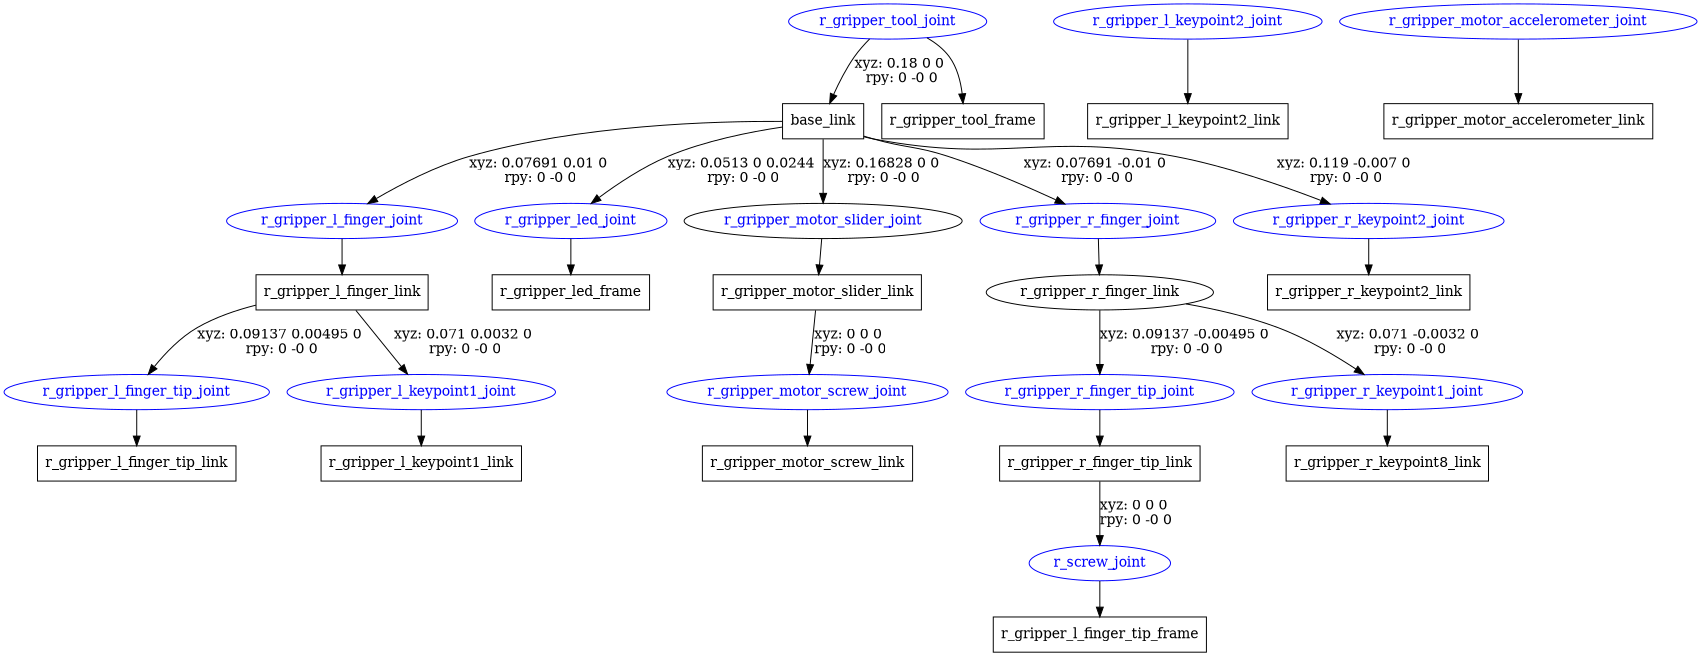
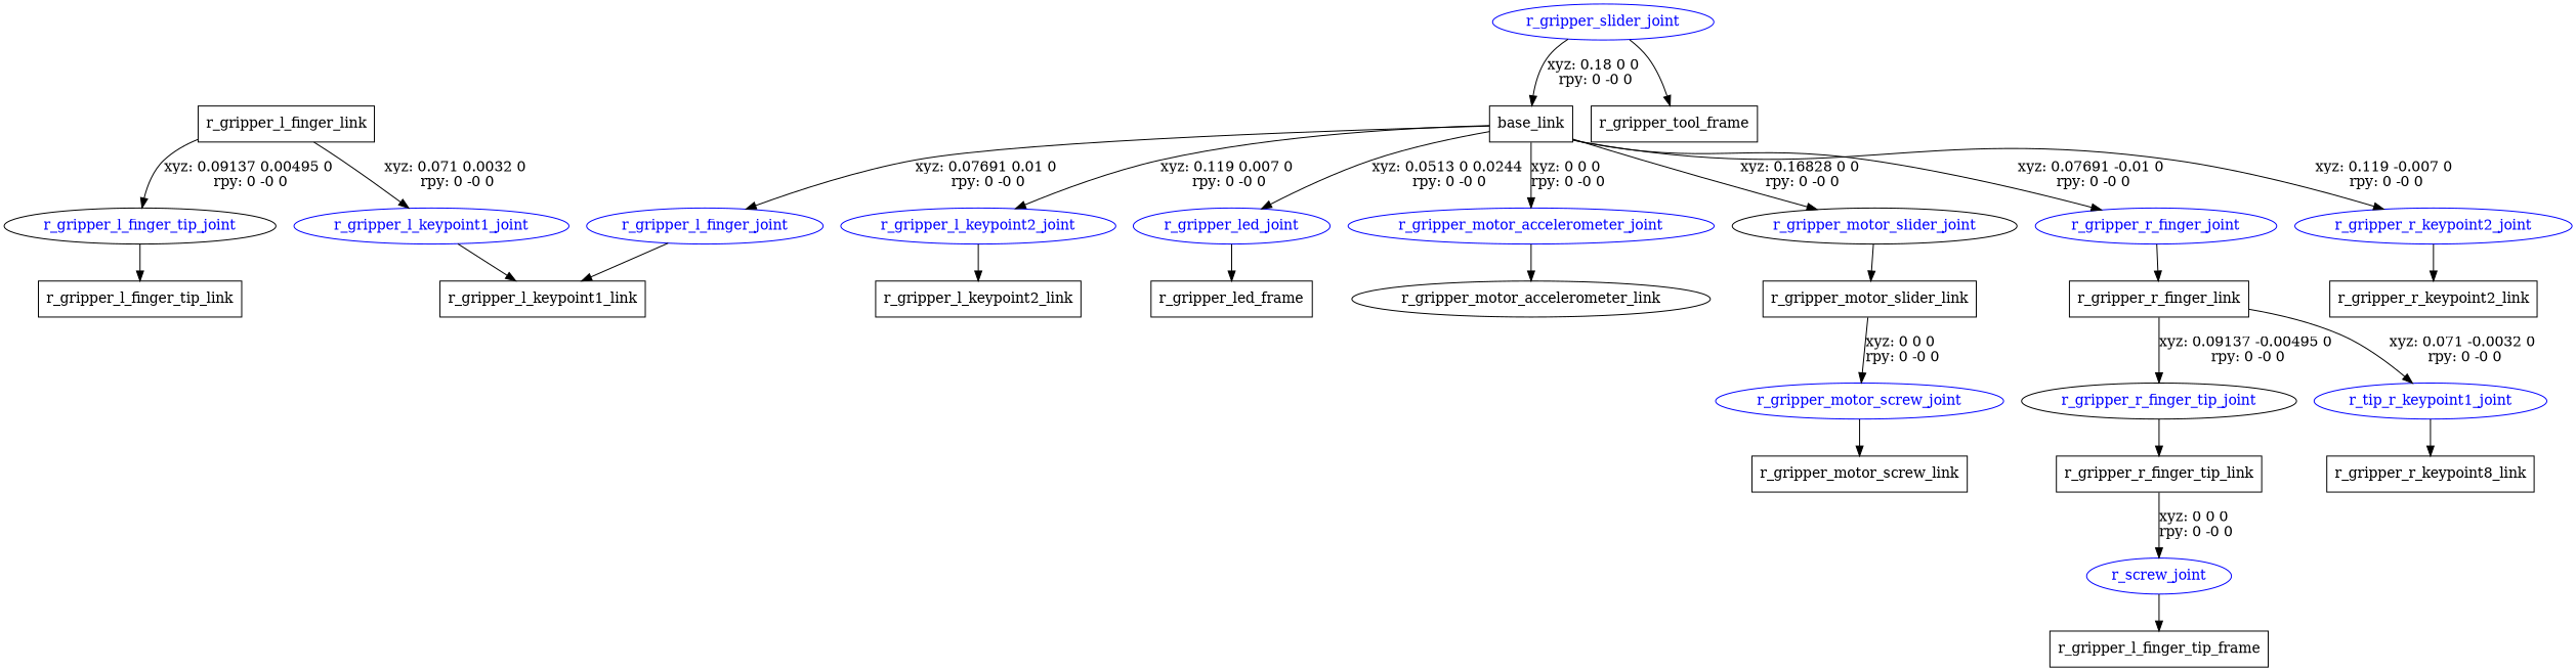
  digraph {
    node [shape=box]
    n1 [label=base_link]
    r_gripper_l_finger_joint [color=blue fontcolor=blue shape=ellipse]
    r_gripper_l_keypoint2_joint [color=blue fontcolor=blue shape=ellipse]
    r_gripper_led_joint [color=blue fontcolor=blue shape=ellipse]
    r_gripper_motor_accelerometer_joint [color=blue fontcolor=blue shape=ellipse]
    r_gripper_motor_slider_joint [color=black fontcolor=blue shape=ellipse]
    r_gripper_r_finger_joint [color=blue fontcolor=blue shape=ellipse]
    r_gripper_r_keypoint2_joint [color=blue fontcolor=blue shape=ellipse]
    n9 [label=r_gripper_l_finger_link]
    n10 [label=r_gripper_l_keypoint2_link]
    n11 [label=r_gripper_led_frame]
-   n12 [label=r_gripper_motor_accelerometer_link]
+   n12 [label=r_gripper_motor_accelerometer_link shape=ellipse]
    n13 [label=r_gripper_motor_slider_link]
-   n14 [label=r_gripper_r_finger_link shape=ellipse]
+   n14 [label=r_gripper_r_finger_link]
    n15 [label=r_gripper_r_keypoint2_link]
-   r_gripper_tool_joint [color=blue fontcolor=blue shape=ellipse]
+   r_gripper_tool_joint [color=blue fontcolor=blue shape=ellipse label=r_gripper_slider_joint]
    n17 [label=r_gripper_tool_frame]
-   r_gripper_l_finger_tip_joint [color=blue fontcolor=blue shape=ellipse]
+   r_gripper_l_finger_tip_joint [color=black fontcolor=blue shape=ellipse]
    r_gripper_l_keypoint1_joint [color=blue fontcolor=blue shape=ellipse]
    n20 [label=r_gripper_l_finger_tip_link]
    n21 [label=r_gripper_l_keypoint1_link]
    r_gripper_motor_screw_joint [color=blue fontcolor=blue shape=ellipse]
    n23 [label=r_gripper_motor_screw_link]
-   r_gripper_r_finger_tip_joint [color=blue fontcolor=blue shape=ellipse]
-   r_gripper_r_keypoint1_joint [color=blue fontcolor=blue shape=ellipse]
+   r_gripper_r_finger_tip_joint [color=black fontcolor=blue shape=ellipse]
+   r_gripper_r_keypoint1_joint [color=blue fontcolor=blue shape=ellipse label=r_tip_r_keypoint1_joint]
    n26 [label=r_gripper_r_finger_tip_link]
    n27 [label=r_gripper_r_keypoint8_link]
    n28 [color=blue fontcolor=blue label=r_screw_joint shape=ellipse]
    n29 [label=r_gripper_l_finger_tip_frame]
    n1 -> r_gripper_l_finger_joint [label="xyz: 0.07691 0.01 0 \nrpy: 0 -0 0"]
+   n1 -> r_gripper_l_keypoint2_joint [label="xyz: 0.119 0.007 0 \nrpy: 0 -0 0"]
    n1 -> r_gripper_led_joint [label="xyz: 0.0513 0 0.0244 \nrpy: 0 -0 0"]
+   n1 -> r_gripper_motor_accelerometer_joint [label="xyz: 0 0 0 \nrpy: 0 -0 0"]
    n1 -> r_gripper_motor_slider_joint [label="xyz: 0.16828 0 0 \nrpy: 0 -0 0"]
    n1 -> r_gripper_r_finger_joint [label="xyz: 0.07691 -0.01 0 \nrpy: 0 -0 0"]
    n1 -> r_gripper_r_keypoint2_joint [label="xyz: 0.119 -0.007 0 \nrpy: 0 -0 0"]
-   r_gripper_l_finger_joint -> n9
+   r_gripper_l_finger_joint -> n21
    r_gripper_l_keypoint2_joint -> n10
    r_gripper_led_joint -> n11
    r_gripper_motor_accelerometer_joint -> n12
    r_gripper_motor_slider_joint -> n13
    r_gripper_r_finger_joint -> n14
    r_gripper_r_keypoint2_joint -> n15
    n9 -> r_gripper_l_finger_tip_joint [label="xyz: 0.09137 0.00495 0 \nrpy: 0 -0 0"]
    n9 -> r_gripper_l_keypoint1_joint [label="xyz: 0.071 0.0032 0 \nrpy: 0 -0 0"]
    n13 -> r_gripper_motor_screw_joint [label="xyz: 0 0 0 \nrpy: 0 -0 0"]
    n14 -> r_gripper_r_finger_tip_joint [label="xyz: 0.09137 -0.00495 0 \nrpy: 0 -0 0"]
    n14 -> r_gripper_r_keypoint1_joint [label="xyz: 0.071 -0.0032 0 \nrpy: 0 -0 0"]
    r_gripper_tool_joint -> n1 [label="xyz: 0.18 0 0 \nrpy: 0 -0 0"]
    r_gripper_tool_joint -> n17
    r_gripper_l_finger_tip_joint -> n20
    r_gripper_l_keypoint1_joint -> n21
    r_gripper_motor_screw_joint -> n23
    r_gripper_r_finger_tip_joint -> n26
    r_gripper_r_keypoint1_joint -> n27
    n26 -> n28 [label="xyz: 0 0 0 \nrpy: 0 -0 0"]
    n28 -> n29
  }
